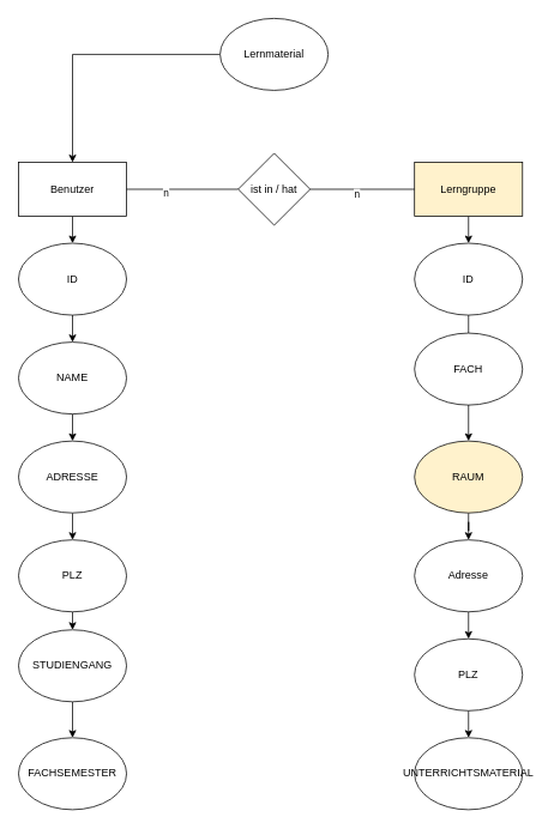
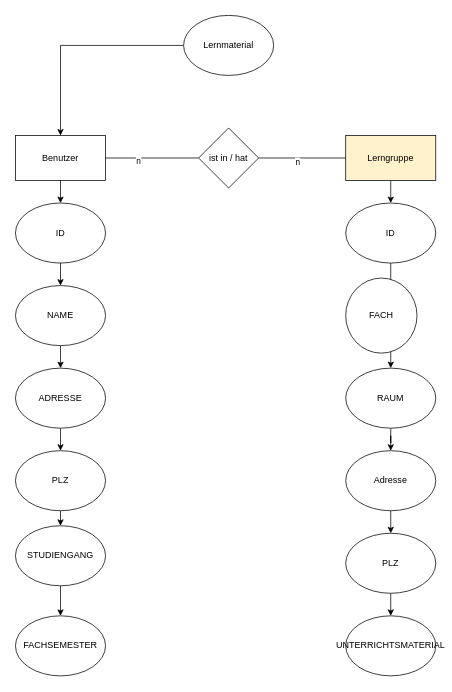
  <mxCell id="0" />
  <mxCell id="1" parent="0" />
  <mxCell id="2" style="edgeStyle=orthogonalEdgeStyle;rounded=0;orthogonalLoop=1;jettySize=auto;html=1;exitX=0.5;exitY=1;exitDx=0;exitDy=0;entryX=0.5;entryY=0;entryDx=0;entryDy=0;" edge="1" parent="1" source="3" target="12"><mxGeometry relative="1" as="geometry" /></mxCell>
  <mxCell id="3" value="Benutzer" style="rounded=0;whiteSpace=wrap;html=1;" vertex="1" parent="1"><mxGeometry x="20" y="180" width="120" height="60" as="geometry" /></mxCell>
  <mxCell id="4" value="ist in / hat" style="rhombus;whiteSpace=wrap;html=1;" vertex="1" parent="1"><mxGeometry x="264" y="170" width="80" height="80" as="geometry" /></mxCell>
  <mxCell id="5" style="edgeStyle=orthogonalEdgeStyle;rounded=0;orthogonalLoop=1;jettySize=auto;html=1;exitX=0.5;exitY=1;exitDx=0;exitDy=0;entryX=0.5;entryY=0;entryDx=0;entryDy=0;" edge="1" parent="1" source="6" target="20"><mxGeometry relative="1" as="geometry" /></mxCell>
  <mxCell id="6" value="Lerngruppe" style="rounded=0;whiteSpace=wrap;html=1;fillColor=#fff2cc;" vertex="1" parent="1"><mxGeometry x="460" y="180" width="120" height="60" as="geometry" /></mxCell>
  <mxCell id="7" value="" style="endArrow=none;html=1;rounded=0;exitX=1;exitY=0.5;exitDx=0;exitDy=0;entryX=0;entryY=0.5;entryDx=0;entryDy=0;" edge="1" parent="1" source="3" target="4"><mxGeometry width="50" height="50" relative="1" as="geometry"><mxPoint x="240" y="470" as="sourcePoint" /><mxPoint x="290" y="420" as="targetPoint" /></mxGeometry></mxCell>
  <mxCell id="8" value="n" style="edgeLabel;html=1;align=center;verticalAlign=middle;resizable=0;points=[];" vertex="1" connectable="0" parent="7"><mxGeometry x="-0.306" y="-3" relative="1" as="geometry"><mxPoint as="offset" /></mxGeometry></mxCell>
  <mxCell id="9" value="" style="endArrow=none;html=1;rounded=0;exitX=1;exitY=0.5;exitDx=0;exitDy=0;entryX=0;entryY=0.5;entryDx=0;entryDy=0;" edge="1" parent="1" source="4" target="6"><mxGeometry width="50" height="50" relative="1" as="geometry"><mxPoint x="390" y="420" as="sourcePoint" /><mxPoint x="440" y="370" as="targetPoint" /></mxGeometry></mxCell>
  <mxCell id="10" value="n" style="edgeLabel;html=1;align=center;verticalAlign=middle;resizable=0;points=[];" vertex="1" connectable="0" parent="9"><mxGeometry x="-0.121" y="-5" relative="1" as="geometry"><mxPoint as="offset" /></mxGeometry></mxCell>
  <mxCell id="11" style="edgeStyle=orthogonalEdgeStyle;rounded=0;orthogonalLoop=1;jettySize=auto;html=1;exitX=0.5;exitY=1;exitDx=0;exitDy=0;entryX=0.5;entryY=0;entryDx=0;entryDy=0;" edge="1" parent="1" source="12" target="14"><mxGeometry relative="1" as="geometry" /></mxCell>
  <mxCell id="12" value="ID" style="ellipse;whiteSpace=wrap;html=1;" vertex="1" parent="1"><mxGeometry x="20" y="270" width="120" height="80" as="geometry" /></mxCell>
  <mxCell id="13" style="edgeStyle=orthogonalEdgeStyle;rounded=0;orthogonalLoop=1;jettySize=auto;html=1;exitX=0.5;exitY=1;exitDx=0;exitDy=0;entryX=0.5;entryY=0;entryDx=0;entryDy=0;" edge="1" parent="1" source="14" target="16"><mxGeometry relative="1" as="geometry" /></mxCell>
  <mxCell id="14" value="NAME" style="ellipse;whiteSpace=wrap;html=1;" vertex="1" parent="1"><mxGeometry x="20" y="380" width="120" height="80" as="geometry" /></mxCell>
  <mxCell id="15" style="edgeStyle=orthogonalEdgeStyle;rounded=0;orthogonalLoop=1;jettySize=auto;html=1;exitX=0.5;exitY=1;exitDx=0;exitDy=0;entryX=0.5;entryY=0;entryDx=0;entryDy=0;" edge="1" parent="1" source="16" target="18"><mxGeometry relative="1" as="geometry" /></mxCell>
  <mxCell id="16" value="ADRESSE" style="ellipse;whiteSpace=wrap;html=1;" vertex="1" parent="1"><mxGeometry x="20" y="490" width="120" height="80" as="geometry" /></mxCell>
  <mxCell id="17" style="edgeStyle=orthogonalEdgeStyle;rounded=0;orthogonalLoop=1;jettySize=auto;html=1;exitX=0.5;exitY=1;exitDx=0;exitDy=0;entryX=0.5;entryY=0;entryDx=0;entryDy=0;" edge="1" parent="1" source="18" target="30"><mxGeometry relative="1" as="geometry" /></mxCell>
  <mxCell id="18" value="PLZ" style="ellipse;whiteSpace=wrap;html=1;" vertex="1" parent="1"><mxGeometry x="20" y="600" width="120" height="80" as="geometry" /></mxCell>
  <mxCell id="19" style="edgeStyle=orthogonalEdgeStyle;rounded=0;orthogonalLoop=1;jettySize=auto;html=1;exitX=0.5;exitY=1;exitDx=0;exitDy=0;entryX=0.5;entryY=0;entryDx=0;entryDy=0;" edge="1" parent="1" source="20" target="22"><mxGeometry relative="1" as="geometry" /></mxCell>
  <mxCell id="20" value="ID" style="ellipse;whiteSpace=wrap;html=1;" vertex="1" parent="1"><mxGeometry x="460" y="270" width="120" height="80" as="geometry" /></mxCell>
  <mxCell id="21" style="edgeStyle=orthogonalEdgeStyle;rounded=0;orthogonalLoop=1;jettySize=auto;html=1;exitX=0.5;exitY=1;exitDx=0;exitDy=0;" edge="1" parent="1" source="22" target="24"><mxGeometry relative="1" as="geometry" /></mxCell>
- <mxCell id="22" value="RAUM" style="ellipse;whiteSpace=wrap;html=1;fillColor=#fff2cc;" vertex="1" parent="1"><mxGeometry x="460" y="490" width="120" height="80" as="geometry" /></mxCell>
+ <mxCell id="22" value="RAUM" style="ellipse;whiteSpace=wrap;html=1;" vertex="1" parent="1"><mxGeometry x="460" y="490" width="120" height="80" as="geometry" /></mxCell>
  <mxCell id="23" style="edgeStyle=orthogonalEdgeStyle;rounded=0;orthogonalLoop=1;jettySize=auto;html=1;exitX=0.5;exitY=1;exitDx=0;exitDy=0;entryX=0.5;entryY=0;entryDx=0;entryDy=0;" edge="1" parent="1" source="24" target="26"><mxGeometry relative="1" as="geometry" /></mxCell>
  <mxCell id="24" value="Adresse" style="ellipse;whiteSpace=wrap;html=1;" vertex="1" parent="1"><mxGeometry x="460" y="600" width="120" height="80" as="geometry" /></mxCell>
  <mxCell id="25" style="edgeStyle=orthogonalEdgeStyle;rounded=0;orthogonalLoop=1;jettySize=auto;html=1;exitX=0.5;exitY=1;exitDx=0;exitDy=0;entryX=0.5;entryY=0;entryDx=0;entryDy=0;" edge="1" parent="1" source="26" target="28"><mxGeometry relative="1" as="geometry" /></mxCell>
  <mxCell id="26" value="PLZ" style="ellipse;whiteSpace=wrap;html=1;" vertex="1" parent="1"><mxGeometry x="460" y="710" width="120" height="80" as="geometry" /></mxCell>
- <mxCell id="27" value="FACH" style="ellipse;whiteSpace=wrap;html=1;" vertex="1" parent="1"><mxGeometry x="460" y="370" width="120" height="80" as="geometry" /></mxCell>
+ <mxCell id="27" value="FACH" style="ellipse;whiteSpace=wrap;html=1;" vertex="1" parent="1"><mxGeometry x="460" y="370" width="95" height="100" as="geometry" /></mxCell>
  <mxCell id="28" value="UNTERRICHTSMATERIAL" style="ellipse;whiteSpace=wrap;html=1;" vertex="1" parent="1"><mxGeometry x="460" y="820" width="120" height="80" as="geometry" /></mxCell>
  <mxCell id="29" style="edgeStyle=orthogonalEdgeStyle;rounded=0;orthogonalLoop=1;jettySize=auto;html=1;exitX=0.5;exitY=1;exitDx=0;exitDy=0;entryX=0.5;entryY=0;entryDx=0;entryDy=0;" edge="1" parent="1" source="30" target="31"><mxGeometry relative="1" as="geometry" /></mxCell>
  <mxCell id="30" value="STUDIENGANG" style="ellipse;whiteSpace=wrap;html=1;" vertex="1" parent="1"><mxGeometry x="20" y="700" width="120" height="80" as="geometry" /></mxCell>
  <mxCell id="31" value="FACHSEMESTER" style="ellipse;whiteSpace=wrap;html=1;" vertex="1" parent="1"><mxGeometry x="20" y="820" width="120" height="80" as="geometry" /></mxCell>
  <mxCell id="32" style="edgeStyle=orthogonalEdgeStyle;rounded=0;orthogonalLoop=1;jettySize=auto;html=1;" edge="1" parent="1" source="33" target="3"><mxGeometry relative="1" as="geometry" /></mxCell>
  <mxCell id="33" value="Lernmaterial" style="ellipse;whiteSpace=wrap;html=1;" vertex="1" parent="1"><mxGeometry x="244" y="20" width="120" height="80" as="geometry" /></mxCell>
